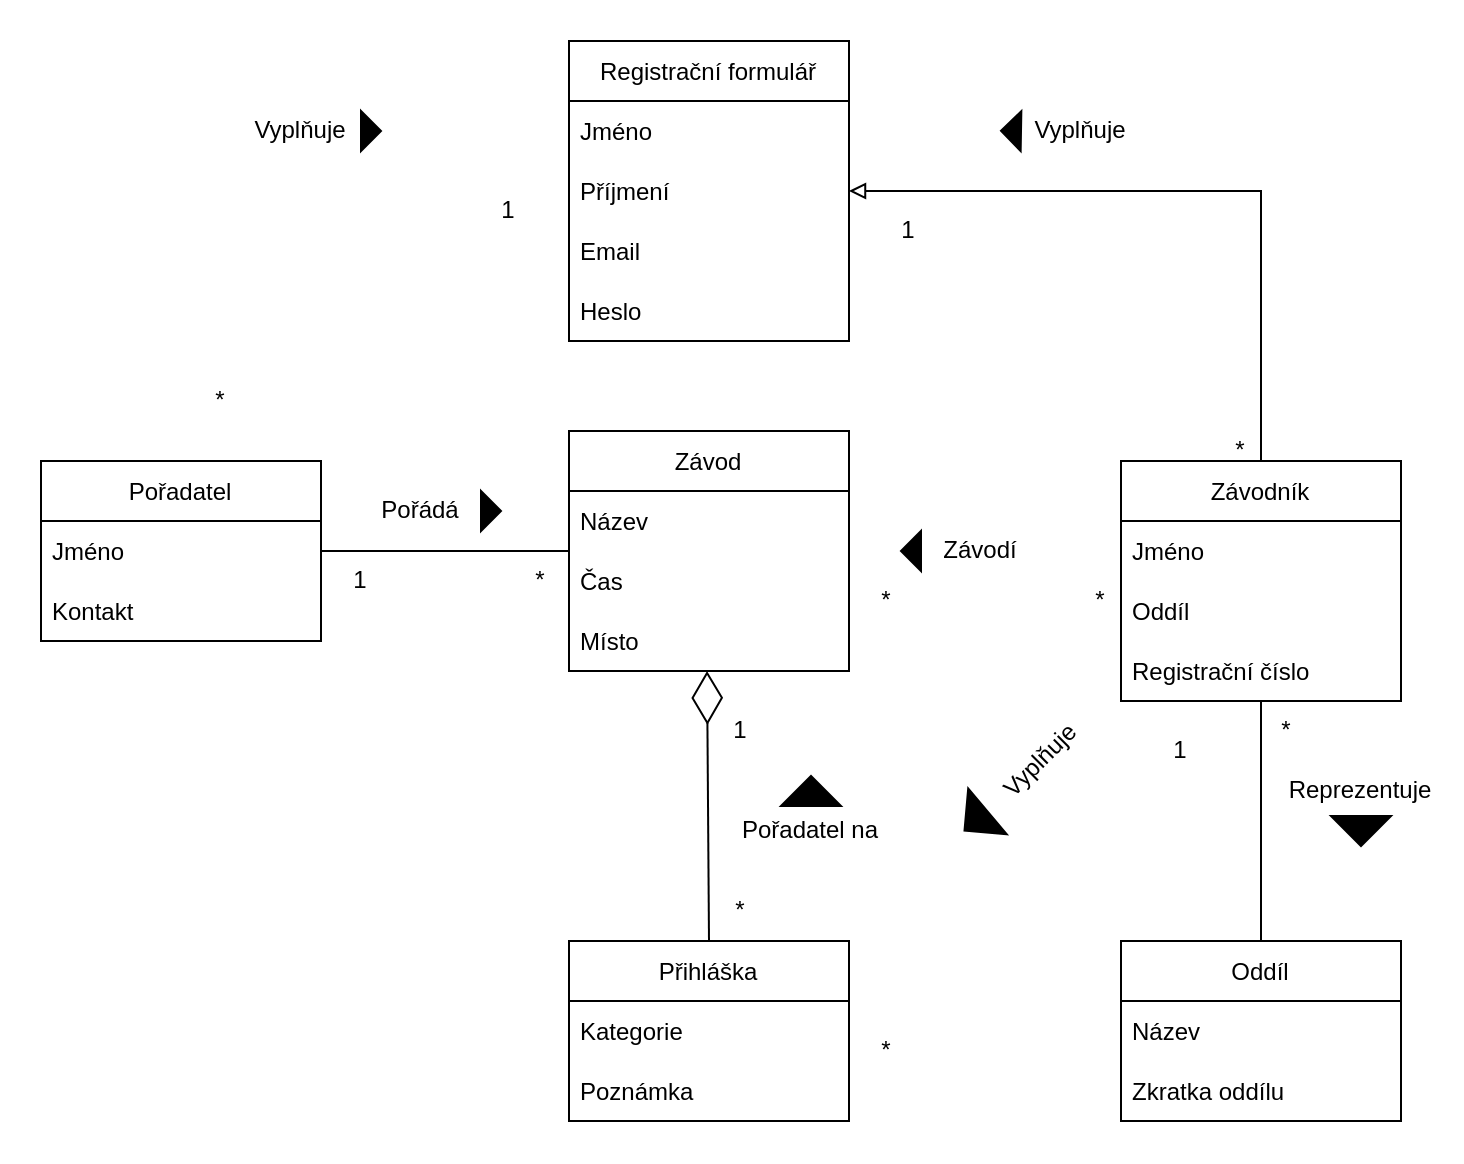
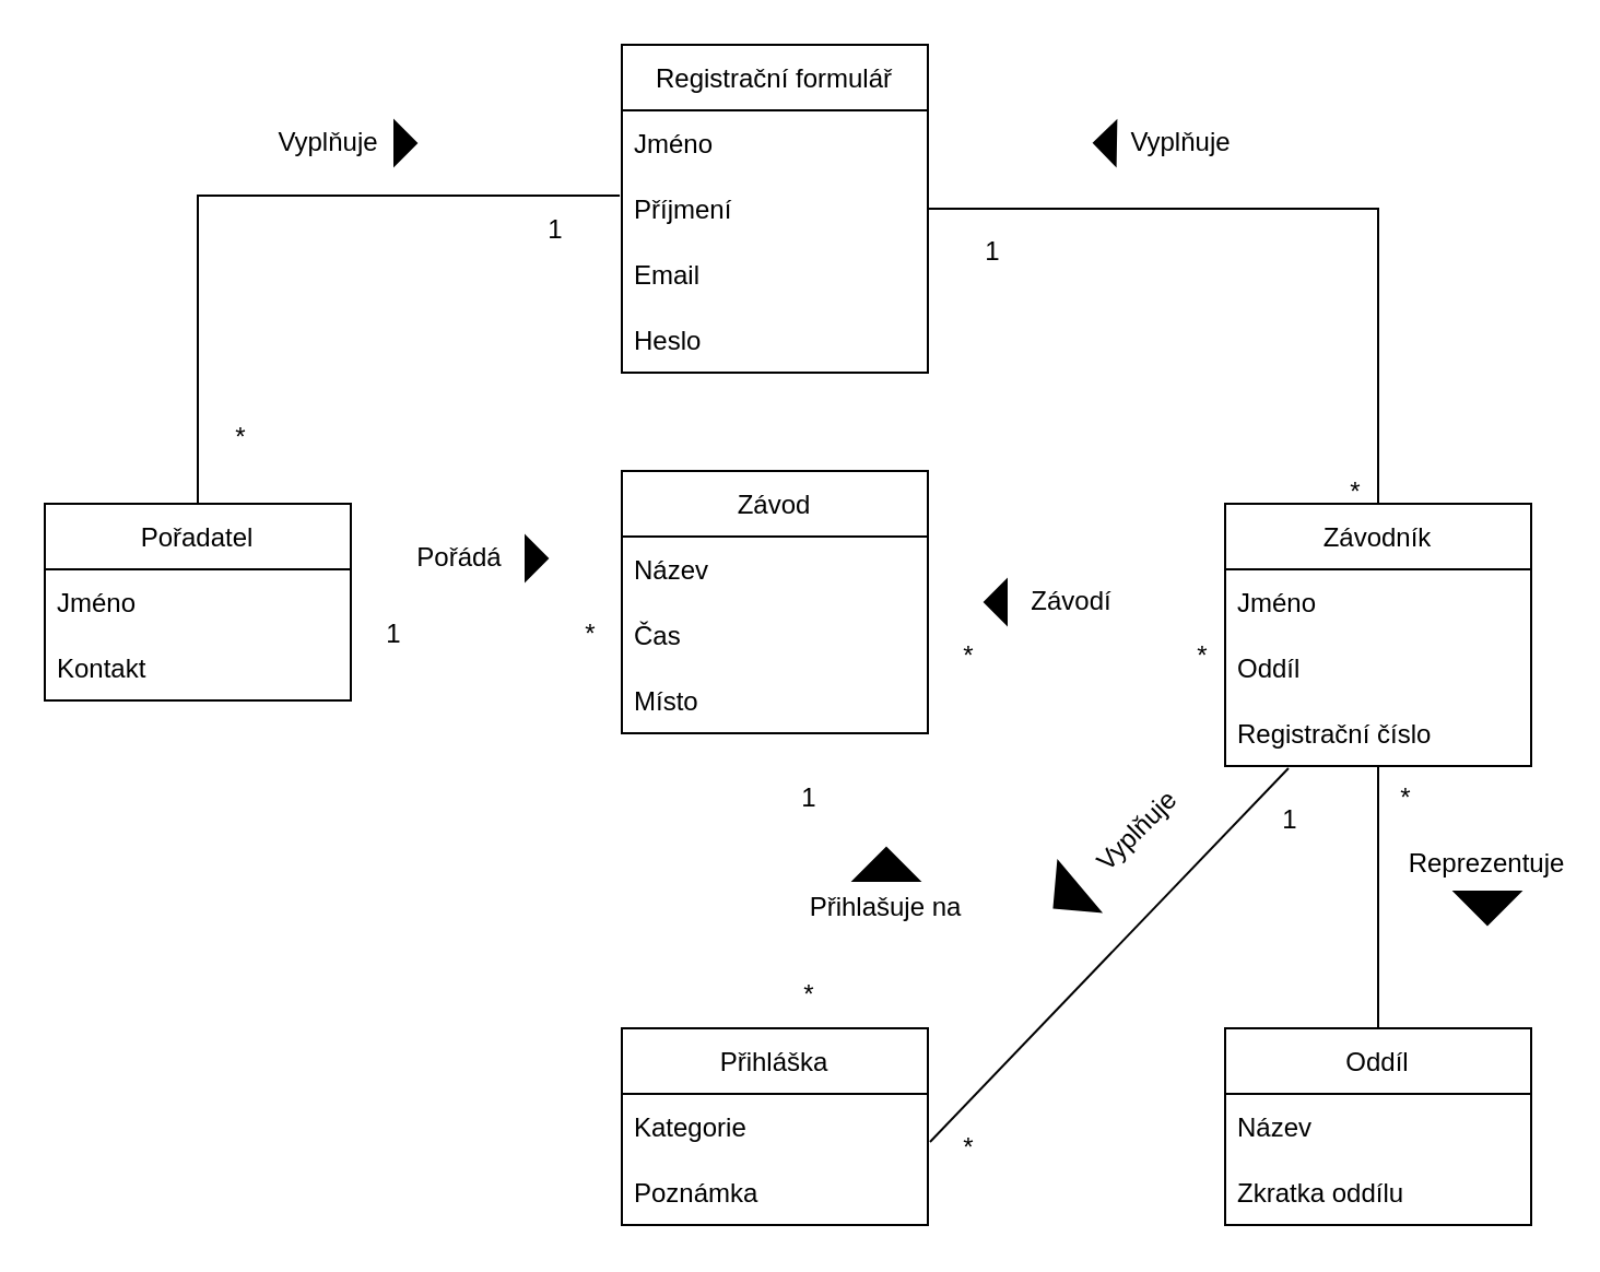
  <mxCell id="0" />
  <mxCell id="1" parent="0" />
- <mxCell id="2" value="" style="edgeStyle=orthogonalEdgeStyle;rounded=0;orthogonalLoop=1;jettySize=auto;html=1;endArrow=none;endFill=0;" edge="1" parent="1" source="3" target="14"><mxGeometry relative="1" as="geometry" /></mxCell>
  <mxCell id="3" value="Závod" style="swimlane;fontStyle=0;childLayout=stackLayout;horizontal=1;startSize=30;horizontalStack=0;resizeParent=1;resizeParentMax=0;resizeLast=0;collapsible=1;marginBottom=0;" vertex="1" parent="1"><mxGeometry x="284" y="215" width="140" height="120" as="geometry" /></mxCell>
  <mxCell id="4" value="Název" style="text;strokeColor=none;fillColor=none;align=left;verticalAlign=middle;spacingLeft=4;spacingRight=4;overflow=hidden;points=[[0,0.5],[1,0.5]];portConstraint=eastwest;rotatable=0;" vertex="1" parent="3"><mxGeometry y="30" width="140" height="30" as="geometry" /></mxCell>
  <mxCell id="5" value="Čas" style="text;strokeColor=none;fillColor=none;align=left;verticalAlign=middle;spacingLeft=4;spacingRight=4;overflow=hidden;points=[[0,0.5],[1,0.5]];portConstraint=eastwest;rotatable=0;" vertex="1" parent="3"><mxGeometry y="60" width="140" height="30" as="geometry" /></mxCell>
  <mxCell id="6" value="Místo" style="text;strokeColor=none;fillColor=none;align=left;verticalAlign=middle;spacingLeft=4;spacingRight=4;overflow=hidden;points=[[0,0.5],[1,0.5]];portConstraint=eastwest;rotatable=0;" vertex="1" parent="3"><mxGeometry y="90" width="140" height="30" as="geometry" /></mxCell>
  <mxCell id="7" value="" style="edgeStyle=orthogonalEdgeStyle;rounded=0;orthogonalLoop=1;jettySize=auto;html=1;endArrow=none;endFill=0;" edge="1" parent="1" source="9" target="23"><mxGeometry relative="1" as="geometry" /></mxCell>
- <mxCell id="8" style="edgeStyle=orthogonalEdgeStyle;rounded=0;orthogonalLoop=1;jettySize=auto;html=1;endArrow=block;endFill=0;entryX=1;entryY=0.5;entryDx=0;entryDy=0;" edge="1" parent="1" source="9" target="45"><mxGeometry relative="1" as="geometry"><mxPoint x="460" y="60" as="targetPoint" /></mxGeometry></mxCell>
+ <mxCell id="8" style="edgeStyle=orthogonalEdgeStyle;rounded=0;orthogonalLoop=1;jettySize=auto;html=1;endArrow=none;endFill=0;entryX=1;entryY=0.5;entryDx=0;entryDy=0;" edge="1" parent="1" source="9" target="45"><mxGeometry relative="1" as="geometry"><mxPoint x="460" y="60" as="targetPoint" /></mxGeometry></mxCell>
  <mxCell id="9" value="Závodník" style="swimlane;fontStyle=0;childLayout=stackLayout;horizontal=1;startSize=30;horizontalStack=0;resizeParent=1;resizeParentMax=0;resizeLast=0;collapsible=1;marginBottom=0;" vertex="1" parent="1"><mxGeometry x="560" y="230" width="140" height="120" as="geometry" /></mxCell>
  <mxCell id="10" value="Jméno" style="text;strokeColor=none;fillColor=none;align=left;verticalAlign=middle;spacingLeft=4;spacingRight=4;overflow=hidden;points=[[0,0.5],[1,0.5]];portConstraint=eastwest;rotatable=0;" vertex="1" parent="9"><mxGeometry y="30" width="140" height="30" as="geometry" /></mxCell>
  <mxCell id="11" value="Oddíl" style="text;strokeColor=none;fillColor=none;align=left;verticalAlign=middle;spacingLeft=4;spacingRight=4;overflow=hidden;points=[[0,0.5],[1,0.5]];portConstraint=eastwest;rotatable=0;" vertex="1" parent="9"><mxGeometry y="60" width="140" height="30" as="geometry" /></mxCell>
  <mxCell id="12" value="Registrační číslo" style="text;strokeColor=none;fillColor=none;align=left;verticalAlign=middle;spacingLeft=4;spacingRight=4;overflow=hidden;points=[[0,0.5],[1,0.5]];portConstraint=eastwest;rotatable=0;" vertex="1" parent="9"><mxGeometry y="90" width="140" height="30" as="geometry" /></mxCell>
+ <mxCell id="13" style="edgeStyle=orthogonalEdgeStyle;rounded=0;orthogonalLoop=1;jettySize=auto;html=1;entryX=-0.007;entryY=0.3;entryDx=0;entryDy=0;entryPerimeter=0;endArrow=none;endFill=0;" edge="1" parent="1" source="14" target="45"><mxGeometry relative="1" as="geometry" /></mxCell>
  <mxCell id="14" value="Pořadatel" style="swimlane;fontStyle=0;childLayout=stackLayout;horizontal=1;startSize=30;horizontalStack=0;resizeParent=1;resizeParentMax=0;resizeLast=0;collapsible=1;marginBottom=0;" vertex="1" parent="1"><mxGeometry x="20" y="230" width="140" height="90" as="geometry" /></mxCell>
  <mxCell id="15" value="Jméno" style="text;strokeColor=none;fillColor=none;align=left;verticalAlign=middle;spacingLeft=4;spacingRight=4;overflow=hidden;points=[[0,0.5],[1,0.5]];portConstraint=eastwest;rotatable=0;" vertex="1" parent="14"><mxGeometry y="30" width="140" height="30" as="geometry" /></mxCell>
  <mxCell id="16" value="Kontakt" style="text;strokeColor=none;fillColor=none;align=left;verticalAlign=middle;spacingLeft=4;spacingRight=4;overflow=hidden;points=[[0,0.5],[1,0.5]];portConstraint=eastwest;rotatable=0;" vertex="1" parent="14"><mxGeometry y="60" width="140" height="30" as="geometry" /></mxCell>
  <mxCell id="17" value="Pořádá" style="text;html=1;strokeColor=none;fillColor=none;align=center;verticalAlign=middle;whiteSpace=wrap;rounded=0;" vertex="1" parent="1"><mxGeometry x="160" y="240" width="100" height="30" as="geometry" /></mxCell>
  <mxCell id="18" value="Závodí" style="text;html=1;strokeColor=none;fillColor=none;align=center;verticalAlign=middle;whiteSpace=wrap;rounded=0;" vertex="1" parent="1"><mxGeometry x="440" y="260" width="100" height="30" as="geometry" /></mxCell>
  <mxCell id="19" value="" style="triangle;whiteSpace=wrap;html=1;fillColor=#000000;rotation=0;" vertex="1" parent="1"><mxGeometry x="240" y="245" width="10" height="20" as="geometry" /></mxCell>
  <mxCell id="20" value="" style="triangle;whiteSpace=wrap;html=1;fillColor=#000000;rotation=-180;" vertex="1" parent="1"><mxGeometry x="450" y="265" width="10" height="20" as="geometry" /></mxCell>
  <mxCell id="21" value="1" style="text;html=1;strokeColor=none;fillColor=none;align=center;verticalAlign=middle;whiteSpace=wrap;rounded=0;" vertex="1" parent="1"><mxGeometry x="160" y="280" width="40" height="20" as="geometry" /></mxCell>
  <mxCell id="22" value="*" style="text;html=1;strokeColor=none;fillColor=none;align=center;verticalAlign=middle;whiteSpace=wrap;rounded=0;" vertex="1" parent="1"><mxGeometry x="240" y="275" width="60" height="30" as="geometry" /></mxCell>
  <mxCell id="23" value="Oddíl" style="swimlane;fontStyle=0;childLayout=stackLayout;horizontal=1;startSize=30;horizontalStack=0;resizeParent=1;resizeParentMax=0;resizeLast=0;collapsible=1;marginBottom=0;" vertex="1" parent="1"><mxGeometry x="560" y="470" width="140" height="90" as="geometry" /></mxCell>
  <mxCell id="24" value="Název" style="text;strokeColor=none;fillColor=none;align=left;verticalAlign=middle;spacingLeft=4;spacingRight=4;overflow=hidden;points=[[0,0.5],[1,0.5]];portConstraint=eastwest;rotatable=0;" vertex="1" parent="23"><mxGeometry y="30" width="140" height="30" as="geometry" /></mxCell>
  <mxCell id="25" value="Zkratka oddílu" style="text;strokeColor=none;fillColor=none;align=left;verticalAlign=middle;spacingLeft=4;spacingRight=4;overflow=hidden;points=[[0,0.5],[1,0.5]];portConstraint=eastwest;rotatable=0;" vertex="1" parent="23"><mxGeometry y="60" width="140" height="30" as="geometry" /></mxCell>
  <mxCell id="26" value="Reprezentuje" style="text;html=1;strokeColor=none;fillColor=none;align=center;verticalAlign=middle;whiteSpace=wrap;rounded=0;" vertex="1" parent="1"><mxGeometry x="650" y="380" width="60" height="30" as="geometry" /></mxCell>
  <mxCell id="27" value="" style="triangle;whiteSpace=wrap;html=1;fillColor=#000000;rotation=90;" vertex="1" parent="1"><mxGeometry x="672.5" y="400" width="15" height="30" as="geometry" /></mxCell>
  <mxCell id="28" value="*" style="text;html=1;strokeColor=none;fillColor=none;align=center;verticalAlign=middle;whiteSpace=wrap;rounded=0;" vertex="1" parent="1"><mxGeometry x="612.5" y="350" width="60" height="30" as="geometry" /></mxCell>
  <mxCell id="29" value="Přihláška" style="swimlane;fontStyle=0;childLayout=stackLayout;horizontal=1;startSize=30;horizontalStack=0;resizeParent=1;resizeParentMax=0;resizeLast=0;collapsible=1;marginBottom=0;" vertex="1" parent="1"><mxGeometry x="284" y="470" width="140" height="90" as="geometry" /></mxCell>
  <mxCell id="30" value="Kategorie" style="text;strokeColor=none;fillColor=none;align=left;verticalAlign=middle;spacingLeft=4;spacingRight=4;overflow=hidden;points=[[0,0.5],[1,0.5]];portConstraint=eastwest;rotatable=0;" vertex="1" parent="29"><mxGeometry y="30" width="140" height="30" as="geometry" /></mxCell>
  <mxCell id="31" value="Poznámka" style="text;strokeColor=none;fillColor=none;align=left;verticalAlign=middle;spacingLeft=4;spacingRight=4;overflow=hidden;points=[[0,0.5],[1,0.5]];portConstraint=eastwest;rotatable=0;" vertex="1" parent="29"><mxGeometry y="60" width="140" height="30" as="geometry" /></mxCell>
- <mxCell id="32" value="" style="endArrow=diamondThin;endFill=0;endSize=24;html=1;rounded=0;entryX=0.493;entryY=1;entryDx=0;entryDy=0;entryPerimeter=0;exitX=0.5;exitY=0;exitDx=0;exitDy=0;" edge="1" parent="1" source="29" target="6"><mxGeometry width="160" relative="1" as="geometry"><mxPoint x="354" y="420" as="sourcePoint" /><mxPoint x="424" y="380" as="targetPoint" /></mxGeometry></mxCell>
  <mxCell id="33" value="1" style="text;html=1;strokeColor=none;fillColor=none;align=center;verticalAlign=middle;whiteSpace=wrap;rounded=0;" vertex="1" parent="1"><mxGeometry x="340" y="350" width="60" height="30" as="geometry" /></mxCell>
  <mxCell id="34" value="*" style="text;html=1;strokeColor=none;fillColor=none;align=center;verticalAlign=middle;whiteSpace=wrap;rounded=0;" vertex="1" parent="1"><mxGeometry x="340" y="440" width="60" height="30" as="geometry" /></mxCell>
- <mxCell id="35" value="Pořadatel na" style="text;html=1;strokeColor=none;fillColor=none;align=center;verticalAlign=middle;whiteSpace=wrap;rounded=0;" vertex="1" parent="1"><mxGeometry x="360" y="400" width="90" height="30" as="geometry" /></mxCell>
+ <mxCell id="35" value="Přihlašuje na" style="text;html=1;strokeColor=none;fillColor=none;align=center;verticalAlign=middle;whiteSpace=wrap;rounded=0;" vertex="1" parent="1"><mxGeometry x="360" y="400" width="90" height="30" as="geometry" /></mxCell>
  <mxCell id="36" value="" style="triangle;whiteSpace=wrap;html=1;fillColor=#000000;rotation=-90;" vertex="1" parent="1"><mxGeometry x="397.5" y="380" width="15" height="30" as="geometry" /></mxCell>
+ <mxCell id="37" value="" style="endArrow=none;html=1;rounded=0;exitX=1.007;exitY=0.733;exitDx=0;exitDy=0;exitPerimeter=0;entryX=0.207;entryY=1.033;entryDx=0;entryDy=0;entryPerimeter=0;" edge="1" parent="1" source="30" target="12"><mxGeometry width="50" height="50" relative="1" as="geometry"><mxPoint x="424" y="510" as="sourcePoint" /><mxPoint x="585" y="380" as="targetPoint" /></mxGeometry></mxCell>
  <mxCell id="38" value="Vyplňuje" style="text;html=1;strokeColor=none;fillColor=none;align=center;verticalAlign=middle;whiteSpace=wrap;rounded=0;rotation=-45;" vertex="1" parent="1"><mxGeometry x="490" y="365" width="60" height="30" as="geometry" /></mxCell>
  <mxCell id="39" value="" style="triangle;whiteSpace=wrap;html=1;fillColor=#000000;rotation=140;" vertex="1" parent="1"><mxGeometry x="480" y="395" width="15" height="30" as="geometry" /></mxCell>
  <mxCell id="40" value="*" style="text;html=1;strokeColor=none;fillColor=none;align=center;verticalAlign=middle;whiteSpace=wrap;rounded=0;" vertex="1" parent="1"><mxGeometry x="520" y="285" width="60" height="30" as="geometry" /></mxCell>
  <mxCell id="41" value="*" style="text;html=1;strokeColor=none;fillColor=none;align=center;verticalAlign=middle;whiteSpace=wrap;rounded=0;" vertex="1" parent="1"><mxGeometry x="412.5" y="285" width="60" height="30" as="geometry" /></mxCell>
  <mxCell id="42" value="*" style="text;html=1;strokeColor=none;fillColor=none;align=center;verticalAlign=middle;whiteSpace=wrap;rounded=0;" vertex="1" parent="1"><mxGeometry x="412.5" y="510" width="60" height="30" as="geometry" /></mxCell>
  <mxCell id="43" value="Registrační formulář" style="swimlane;fontStyle=0;childLayout=stackLayout;horizontal=1;startSize=30;horizontalStack=0;resizeParent=1;resizeParentMax=0;resizeLast=0;collapsible=1;marginBottom=0;fillColor=none;" vertex="1" parent="1"><mxGeometry x="284" y="20" width="140" height="150" as="geometry"><mxRectangle x="344" y="70" width="150" height="30" as="alternateBounds" /></mxGeometry></mxCell>
  <mxCell id="44" value="Jméno" style="text;strokeColor=none;fillColor=none;align=left;verticalAlign=middle;spacingLeft=4;spacingRight=4;overflow=hidden;points=[[0,0.5],[1,0.5]];portConstraint=eastwest;rotatable=0;" vertex="1" parent="43"><mxGeometry y="30" width="140" height="30" as="geometry" /></mxCell>
  <mxCell id="45" value="Příjmení" style="text;strokeColor=none;fillColor=none;align=left;verticalAlign=middle;spacingLeft=4;spacingRight=4;overflow=hidden;points=[[0,0.5],[1,0.5]];portConstraint=eastwest;rotatable=0;" vertex="1" parent="43"><mxGeometry y="60" width="140" height="30" as="geometry" /></mxCell>
  <mxCell id="46" value="Email" style="text;strokeColor=none;fillColor=none;align=left;verticalAlign=middle;spacingLeft=4;spacingRight=4;overflow=hidden;points=[[0,0.5],[1,0.5]];portConstraint=eastwest;rotatable=0;" vertex="1" parent="43"><mxGeometry y="90" width="140" height="30" as="geometry" /></mxCell>
  <mxCell id="47" value="Heslo" style="text;strokeColor=none;fillColor=none;align=left;verticalAlign=middle;spacingLeft=4;spacingRight=4;overflow=hidden;points=[[0,0.5],[1,0.5]];portConstraint=eastwest;rotatable=0;" vertex="1" parent="43"><mxGeometry y="120" width="140" height="30" as="geometry" /></mxCell>
  <mxCell id="48" value="Vyplňuje" style="text;html=1;strokeColor=none;fillColor=none;align=center;verticalAlign=middle;whiteSpace=wrap;rounded=0;" vertex="1" parent="1"><mxGeometry x="120" y="50" width="60" height="30" as="geometry" /></mxCell>
  <mxCell id="49" value="1" style="text;html=1;strokeColor=none;fillColor=none;align=center;verticalAlign=middle;whiteSpace=wrap;rounded=0;" vertex="1" parent="1"><mxGeometry x="560" y="360" width="60" height="30" as="geometry" /></mxCell>
  <mxCell id="50" value="" style="triangle;whiteSpace=wrap;html=1;fillColor=#000000;rotation=0;" vertex="1" parent="1"><mxGeometry x="180" y="55" width="10" height="20" as="geometry" /></mxCell>
  <mxCell id="51" value="" style="triangle;whiteSpace=wrap;html=1;fillColor=#000000;rotation=-179;" vertex="1" parent="1"><mxGeometry x="500" y="55" width="10" height="20" as="geometry" /></mxCell>
  <mxCell id="52" value="Vyplňuje" style="text;html=1;strokeColor=none;fillColor=none;align=center;verticalAlign=middle;whiteSpace=wrap;rounded=0;" vertex="1" parent="1"><mxGeometry x="510" y="50" width="60" height="30" as="geometry" /></mxCell>
  <mxCell id="53" value="1" style="text;html=1;strokeColor=none;fillColor=none;align=center;verticalAlign=middle;whiteSpace=wrap;rounded=0;" vertex="1" parent="1"><mxGeometry x="224" y="90" width="60" height="30" as="geometry" /></mxCell>
  <mxCell id="54" value="1" style="text;html=1;strokeColor=none;fillColor=none;align=center;verticalAlign=middle;whiteSpace=wrap;rounded=0;" vertex="1" parent="1"><mxGeometry x="424" y="100" width="60" height="30" as="geometry" /></mxCell>
  <mxCell id="55" value="*" style="text;html=1;strokeColor=none;fillColor=none;align=center;verticalAlign=middle;whiteSpace=wrap;rounded=0;" vertex="1" parent="1"><mxGeometry x="80" y="185" width="60" height="30" as="geometry" /></mxCell>
  <mxCell id="56" value="*" style="text;html=1;strokeColor=none;fillColor=none;align=center;verticalAlign=middle;whiteSpace=wrap;rounded=0;" vertex="1" parent="1"><mxGeometry x="590" y="210" width="60" height="30" as="geometry" /></mxCell>
